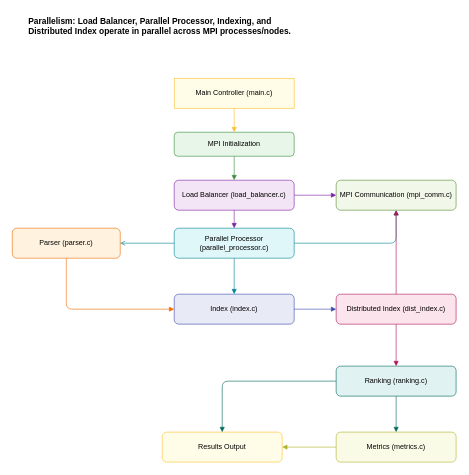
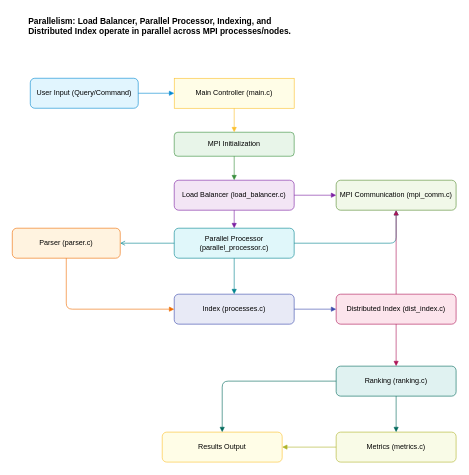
  <mxCell id="0" />
  <mxCell id="1" parent="0" />
+ <mxCell id="2" value="User Input (Query/Command)" style="rounded=1;whiteSpace=wrap;html=1;fillColor=#e1f5fe;strokeColor=#0288d1;" parent="1" vertex="1"><mxGeometry x="50" y="130" width="180" height="50" as="geometry" /></mxCell>
  <mxCell id="3" value="Main Controller (main.c)" style="whiteSpace=wrap;html=1;fillColor=#fffde7;strokeColor=#fbc02d;rounded=0;" parent="1" vertex="1"><mxGeometry x="290" y="130" width="200" height="50" as="geometry" /></mxCell>
+ <mxCell id="4" style="edgeStyle=orthogonalEdgeStyle;endArrow=block;html=1;strokeColor=#0288d1;" parent="1" source="2" target="3" edge="1"><mxGeometry relative="1" as="geometry" /></mxCell>
  <mxCell id="5" value="MPI Initialization" style="rounded=1;whiteSpace=wrap;html=1;fillColor=#e8f5e9;strokeColor=#388e3c;" parent="1" vertex="1"><mxGeometry x="290" y="220" width="200" height="40" as="geometry" /></mxCell>
  <mxCell id="6" style="edgeStyle=orthogonalEdgeStyle;endArrow=block;html=1;strokeColor=#fbc02d;" parent="1" source="3" target="5" edge="1"><mxGeometry relative="1" as="geometry" /></mxCell>
  <mxCell id="7" value="Load Balancer (load_balancer.c)" style="rounded=1;whiteSpace=wrap;html=1;fillColor=#f3e5f5;strokeColor=#7b1fa2;" parent="1" vertex="1"><mxGeometry x="290" y="300" width="200" height="50" as="geometry" /></mxCell>
  <mxCell id="8" style="edgeStyle=orthogonalEdgeStyle;endArrow=block;html=1;strokeColor=#388e3c;" parent="1" source="5" target="7" edge="1"><mxGeometry relative="1" as="geometry" /></mxCell>
  <mxCell id="9" value="Parallel Processor (parallel_processor.c)" style="rounded=1;whiteSpace=wrap;html=1;fillColor=#e0f7fa;strokeColor=#00838f;" parent="1" vertex="1"><mxGeometry x="290" y="380" width="200" height="50" as="geometry" /></mxCell>
  <mxCell id="10" style="edgeStyle=orthogonalEdgeStyle;endArrow=block;html=1;strokeColor=#7b1fa2;" parent="1" source="7" target="9" edge="1"><mxGeometry relative="1" as="geometry" /></mxCell>
  <mxCell id="11" value="Parser (parser.c)" style="rounded=1;whiteSpace=wrap;html=1;fillColor=#fff3e0;strokeColor=#ef6c00;" parent="1" vertex="1"><mxGeometry x="20" y="380" width="180" height="50" as="geometry" /></mxCell>
  <mxCell id="12" style="edgeStyle=orthogonalEdgeStyle;endArrow=open;html=1;strokeColor=#00838f;" parent="1" source="9" target="11" edge="1"><mxGeometry relative="1" as="geometry" /></mxCell>
- <mxCell id="13" value="Index (index.c)" style="rounded=1;whiteSpace=wrap;html=1;fillColor=#e8eaf6;strokeColor=#3949ab;" parent="1" vertex="1"><mxGeometry x="290" y="490" width="200" height="50" as="geometry" /></mxCell>
+ <mxCell id="13" value="Index (processes.c)" style="rounded=1;whiteSpace=wrap;html=1;fillColor=#e8eaf6;strokeColor=#3949ab;" parent="1" vertex="1"><mxGeometry x="290" y="490" width="200" height="50" as="geometry" /></mxCell>
  <mxCell id="14" style="edgeStyle=orthogonalEdgeStyle;endArrow=block;html=1;strokeColor=#00838f;" parent="1" source="9" target="13" edge="1"><mxGeometry relative="1" as="geometry" /></mxCell>
  <mxCell id="15" style="edgeStyle=orthogonalEdgeStyle;endArrow=block;html=1;strokeColor=#ef6c00;entryX=0;entryY=0.5;entryDx=0;entryDy=0;" parent="1" source="11" target="13" edge="1"><mxGeometry relative="1" as="geometry"><Array as="points"><mxPoint x="110" y="515" /></Array></mxGeometry></mxCell>
  <mxCell id="16" value="Distributed Index (dist_index.c)" style="rounded=1;whiteSpace=wrap;html=1;fillColor=#fce4ec;strokeColor=#ad1457;" parent="1" vertex="1"><mxGeometry x="560" y="490" width="200" height="50" as="geometry" /></mxCell>
  <mxCell id="17" style="edgeStyle=orthogonalEdgeStyle;endArrow=block;html=1;strokeColor=#3949ab;" parent="1" source="13" target="16" edge="1"><mxGeometry relative="1" as="geometry" /></mxCell>
  <mxCell id="18" value="MPI Communication (mpi_comm.c)" style="rounded=1;whiteSpace=wrap;html=1;fillColor=#f1f8e9;strokeColor=#558b2f;" parent="1" vertex="1"><mxGeometry x="560" y="300" width="200" height="50" as="geometry" /></mxCell>
  <mxCell id="19" style="edgeStyle=orthogonalEdgeStyle;endArrow=block;html=1;strokeColor=#7b1fa2;" parent="1" source="7" target="18" edge="1"><mxGeometry relative="1" as="geometry" /></mxCell>
  <mxCell id="20" style="edgeStyle=orthogonalEdgeStyle;endArrow=block;html=1;strokeColor=#00838f;" parent="1" source="9" target="18" edge="1"><mxGeometry relative="1" as="geometry" /></mxCell>
  <mxCell id="21" style="edgeStyle=orthogonalEdgeStyle;endArrow=block;html=1;strokeColor=#ad1457;" parent="1" source="16" target="18" edge="1"><mxGeometry relative="1" as="geometry" /></mxCell>
  <mxCell id="22" value="Ranking (ranking.c)" style="rounded=1;whiteSpace=wrap;html=1;fillColor=#e0f2f1;strokeColor=#00695c;" parent="1" vertex="1"><mxGeometry x="560" y="610" width="200" height="50" as="geometry" /></mxCell>
  <mxCell id="23" style="edgeStyle=orthogonalEdgeStyle;endArrow=block;html=1;strokeColor=#ad1457;" parent="1" source="16" target="22" edge="1"><mxGeometry relative="1" as="geometry" /></mxCell>
  <mxCell id="24" value="Metrics (metrics.c)" style="rounded=1;whiteSpace=wrap;html=1;fillColor=#f9fbe7;strokeColor=#afb42b;" parent="1" vertex="1"><mxGeometry x="560" y="720" width="200" height="50" as="geometry" /></mxCell>
  <mxCell id="25" style="edgeStyle=orthogonalEdgeStyle;endArrow=block;html=1;strokeColor=#00695c;" parent="1" source="22" target="24" edge="1"><mxGeometry relative="1" as="geometry" /></mxCell>
  <mxCell id="26" value="Results Output" style="rounded=1;whiteSpace=wrap;html=1;fillColor=#fffde7;strokeColor=#fbc02d;" parent="1" vertex="1"><mxGeometry x="270" y="720" width="200" height="50" as="geometry" /></mxCell>
  <mxCell id="27" style="edgeStyle=orthogonalEdgeStyle;endArrow=block;html=1;strokeColor=#00695c;" parent="1" source="22" target="26" edge="1"><mxGeometry relative="1" as="geometry" /></mxCell>
  <mxCell id="28" style="edgeStyle=orthogonalEdgeStyle;endArrow=block;html=1;strokeColor=#afb42b;" parent="1" source="24" target="26" edge="1"><mxGeometry relative="1" as="geometry" /></mxCell>
  <mxCell id="29" value="Parallelism: Load Balancer, Parallel Processor, Indexing, and&amp;nbsp;&lt;div&gt;Distributed Index operate in parallel across MPI processes/nodes.&lt;/div&gt;" style="text;html=1;strokeColor=none;fillColor=none;fontSize=14;fontStyle=1;" parent="1" vertex="1"><mxGeometry x="45" y="20" width="680" height="40" as="geometry" /></mxCell>
